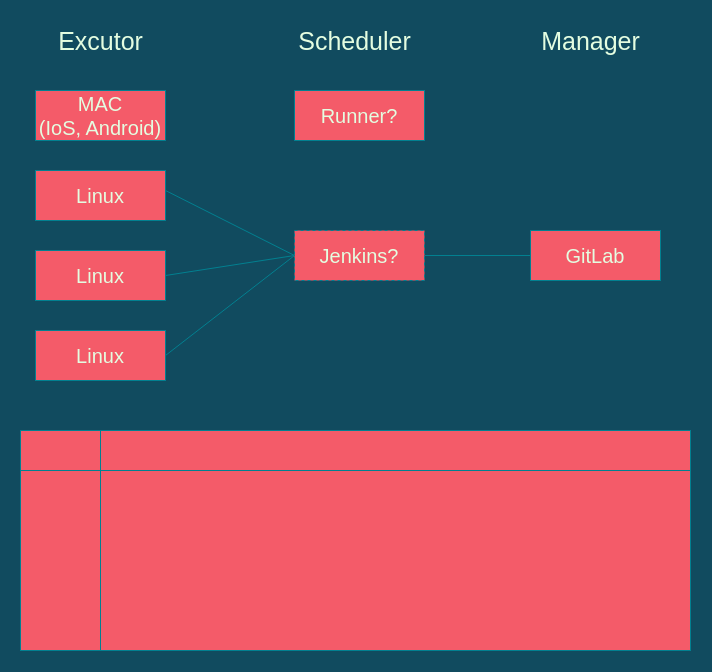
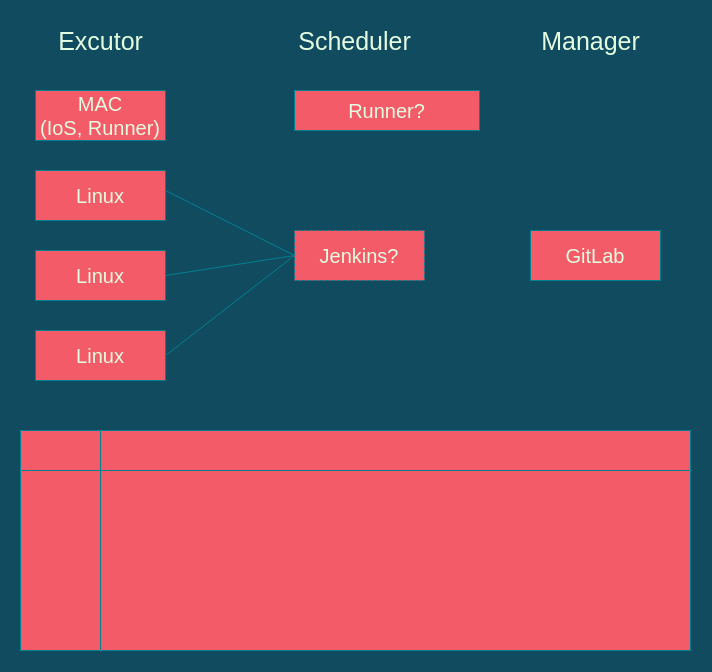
  <mxCell id="0" />
  <mxCell id="1" parent="0" />
- <mxCell id="2" value="MAC&lt;br style=&quot;font-size: 20px;&quot;&gt;(IoS, Android)" style="rounded=0;whiteSpace=wrap;html=1;fontSize=20;fillColor=#F45B69;strokeColor=#028090;fontColor=#E4FDE1;" vertex="1" parent="1"><mxGeometry x="35" y="90" width="130" height="50" as="geometry" /></mxCell>
+ <mxCell id="2" value="MAC&lt;br style=&quot;font-size: 20px;&quot;&gt;(IoS, Runner)" style="rounded=0;whiteSpace=wrap;html=1;fontSize=20;fillColor=#F45B69;strokeColor=#028090;fontColor=#E4FDE1;" vertex="1" parent="1"><mxGeometry x="35" y="90" width="130" height="50" as="geometry" /></mxCell>
  <mxCell id="3" value="Excutor" style="text;html=1;align=center;verticalAlign=middle;resizable=0;points=[];autosize=1;strokeColor=none;fillColor=none;fontSize=25;fontColor=#E4FDE1;" vertex="1" parent="1"><mxGeometry x="45" y="20" width="110" height="40" as="geometry" /></mxCell>
  <mxCell id="4" value="Scheduler" style="text;html=1;align=center;verticalAlign=middle;resizable=0;points=[];autosize=1;strokeColor=none;fillColor=none;fontSize=25;fontColor=#E4FDE1;" vertex="1" parent="1"><mxGeometry x="284" y="20" width="140" height="40" as="geometry" /></mxCell>
  <mxCell id="5" value="Linux" style="rounded=0;whiteSpace=wrap;html=1;fontSize=20;fillColor=#F45B69;strokeColor=#028090;fontColor=#E4FDE1;" vertex="1" parent="1"><mxGeometry x="35" y="170" width="130" height="50" as="geometry" /></mxCell>
  <mxCell id="6" value="Linux" style="rounded=0;whiteSpace=wrap;html=1;fontSize=20;fillColor=#F45B69;strokeColor=#028090;fontColor=#E4FDE1;" vertex="1" parent="1"><mxGeometry x="35" y="250" width="130" height="50" as="geometry" /></mxCell>
  <mxCell id="7" value="Linux" style="rounded=0;whiteSpace=wrap;html=1;fontSize=20;fillColor=#F45B69;strokeColor=#028090;fontColor=#E4FDE1;" vertex="1" parent="1"><mxGeometry x="35" y="330" width="130" height="50" as="geometry" /></mxCell>
  <mxCell id="8" value="Jenkins?&lt;br&gt;" style="rounded=0;whiteSpace=wrap;html=1;fontSize=20;fillColor=#F45B69;strokeColor=#028090;fontColor=#E4FDE1;dashed=1;" vertex="1" parent="1"><mxGeometry x="294" y="230" width="130" height="50" as="geometry" /></mxCell>
  <mxCell id="9" value="Manager" style="text;html=1;align=center;verticalAlign=middle;resizable=0;points=[];autosize=1;strokeColor=none;fillColor=none;fontSize=25;fontColor=#E4FDE1;" vertex="1" parent="1"><mxGeometry x="530" y="20" width="120" height="40" as="geometry" /></mxCell>
  <mxCell id="10" value="" style="endArrow=none;html=1;rounded=0;fontSize=25;exitX=1;exitY=0.5;exitDx=0;exitDy=0;entryX=0;entryY=0.5;entryDx=0;entryDy=0;labelBackgroundColor=#114B5F;strokeColor=#028090;fontColor=#E4FDE1;" edge="1" parent="1" target="8"><mxGeometry width="50" height="50" relative="1" as="geometry"><mxPoint x="165" y="190" as="sourcePoint" /><mxPoint x="270" y="220" as="targetPoint" /></mxGeometry></mxCell>
  <mxCell id="11" value="" style="endArrow=none;html=1;rounded=0;fontSize=25;exitX=1;exitY=0.5;exitDx=0;exitDy=0;entryX=0;entryY=0.5;entryDx=0;entryDy=0;labelBackgroundColor=#114B5F;strokeColor=#028090;fontColor=#E4FDE1;" edge="1" parent="1" source="6" target="8"><mxGeometry width="50" height="50" relative="1" as="geometry"><mxPoint x="175" y="200" as="sourcePoint" /><mxPoint x="270" y="220" as="targetPoint" /></mxGeometry></mxCell>
  <mxCell id="12" value="" style="endArrow=none;html=1;rounded=0;fontSize=25;exitX=1;exitY=0.5;exitDx=0;exitDy=0;entryX=0;entryY=0.5;entryDx=0;entryDy=0;labelBackgroundColor=#114B5F;strokeColor=#028090;fontColor=#E4FDE1;" edge="1" parent="1" source="7" target="8"><mxGeometry width="50" height="50" relative="1" as="geometry"><mxPoint x="175" y="125" as="sourcePoint" /><mxPoint x="280" y="235" as="targetPoint" /></mxGeometry></mxCell>
  <mxCell id="13" value="GitLab" style="rounded=0;whiteSpace=wrap;html=1;fontSize=20;fillColor=#F45B69;strokeColor=#028090;fontColor=#E4FDE1;" vertex="1" parent="1"><mxGeometry x="530" y="230" width="130" height="50" as="geometry" /></mxCell>
- <mxCell id="14" value="" style="endArrow=none;html=1;rounded=0;fontSize=25;exitX=1;exitY=0.5;exitDx=0;exitDy=0;entryX=0;entryY=0.5;entryDx=0;entryDy=0;labelBackgroundColor=#114B5F;strokeColor=#028090;fontColor=#E4FDE1;" edge="1" parent="1" source="8" target="13"><mxGeometry width="50" height="50" relative="1" as="geometry"><mxPoint x="400" y="320" as="sourcePoint" /><mxPoint x="510" y="430" as="targetPoint" /></mxGeometry></mxCell>
  <mxCell id="15" value="" style="shape=internalStorage;whiteSpace=wrap;html=1;backgroundOutline=1;labelBackgroundColor=none;fontSize=20;fillColor=#F45B69;strokeColor=#028090;dx=80;dy=40;fontColor=#E4FDE1;" vertex="1" parent="1"><mxGeometry x="20" y="430" width="670" height="220" as="geometry" /></mxCell>
- <mxCell id="16" value="Runner?" style="rounded=0;whiteSpace=wrap;html=1;fontSize=20;fillColor=#F45B69;strokeColor=#028090;fontColor=#E4FDE1;" vertex="1" parent="1"><mxGeometry x="294" y="90" width="130" height="50" as="geometry" /></mxCell>
+ <mxCell id="16" value="Runner?" style="rounded=0;whiteSpace=wrap;html=1;fontSize=20;fillColor=#F45B69;strokeColor=#028090;fontColor=#E4FDE1;" vertex="1" parent="1"><mxGeometry x="294" y="90" width="185" height="40" as="geometry" /></mxCell>
